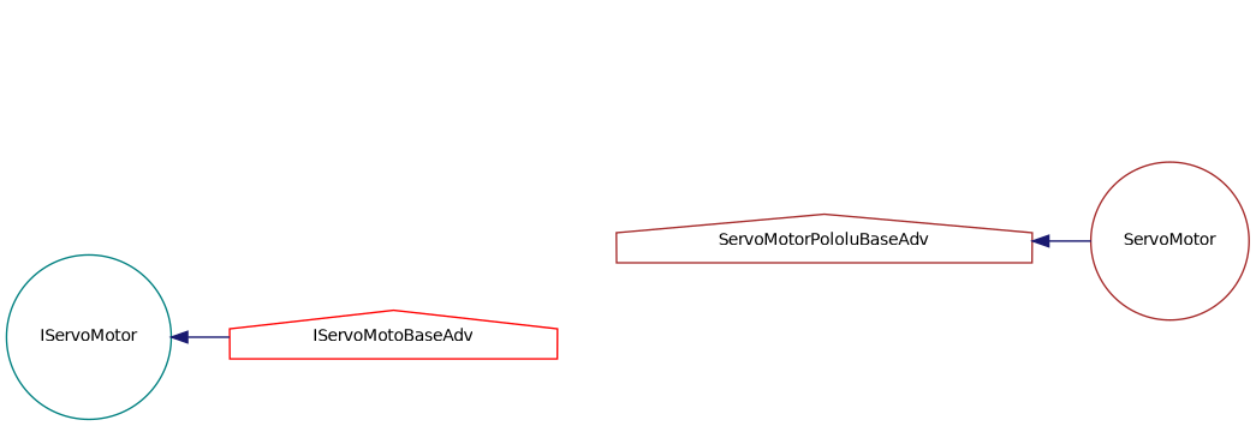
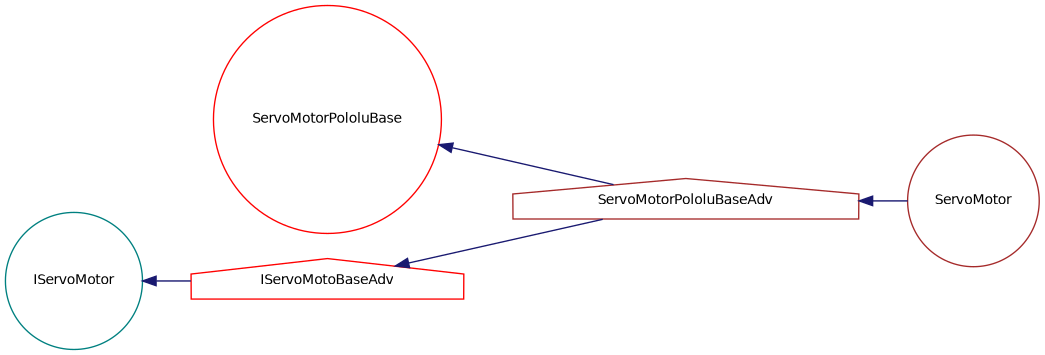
  digraph {
    rankdir=LR
    node [color=red fillcolor=white fontname=Helvetica fontsize=10 shape=circle style=filled]
    edge [color=midnightblue dir=back fontname=Helvetica fontsize=10 labelfontname=Helvetica labelfontsize=10 style=solid]
    n1 [height=0.2 label=IServoMotoBaseAdv shape=house width=0.4]
    n2 [color=brown height=0.2 label=ServoMotorPololuBaseAdv shape=house width=0.4]
    n3 [color=brown height=0.2 label=ServoMotor width=0.4]
    n4 [color=teal height=0.2 label=IServoMotor width=0.4]
+   n5 [height=0.2 label=ServoMotorPololuBase width=0.4]
+   n1 -> n2
    n2 -> n3
    n4 -> n1
+   n5 -> n2
  }
